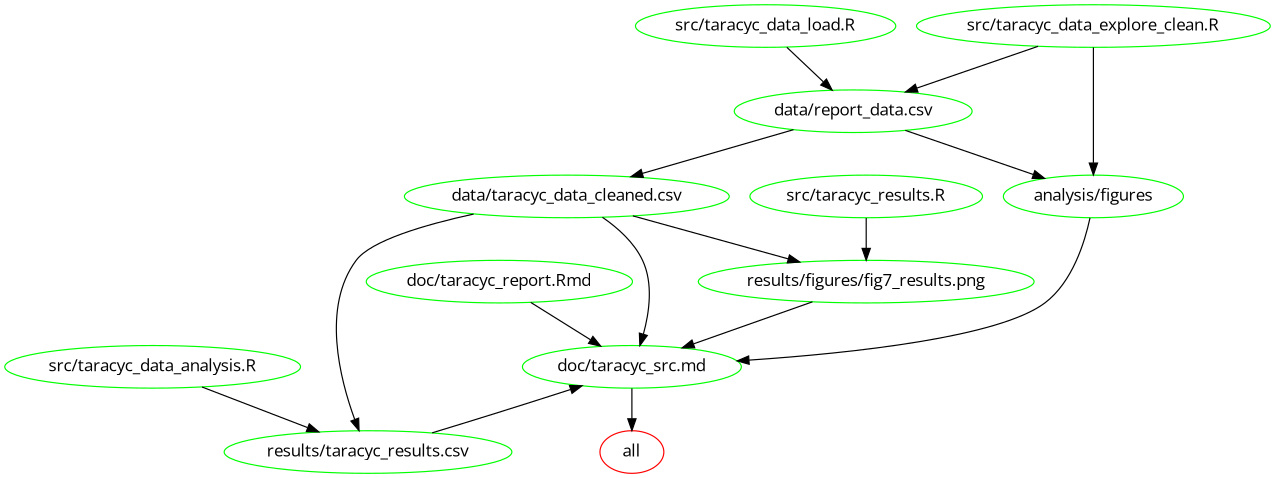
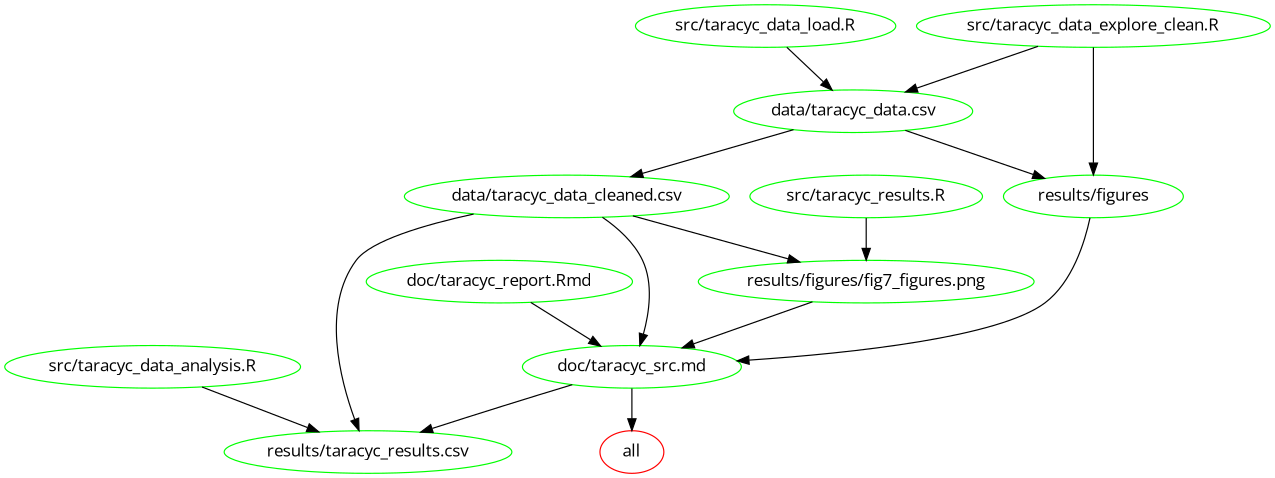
  digraph {
    fontname="Open Sans"
    node [color=green fontname="Open Sans"]
    edge [fontname="Open Sans"]
    n1 [color=red label=all]
-   n2 [label="data/report_data.csv"]
+   n2 [label="data/taracyc_data.csv"]
    n3 [label="data/taracyc_data_cleaned.csv"]
-   n4 [label="analysis/figures"]
+   n4 [label="results/figures"]
    n5 [label="doc/taracyc_src.md"]
-   n6 [label="results/figures/fig7_results.png"]
+   n6 [label="results/figures/fig7_figures.png"]
    n7 [label="results/taracyc_results.csv"]
    n8 [label="doc/taracyc_report.Rmd"]
    n9 [label="src/taracyc_data_analysis.R"]
    n10 [label="src/taracyc_data_explore_clean.R"]
    n11 [label="src/taracyc_data_load.R"]
    n12 [label="src/taracyc_results.R"]
    n2 -> n3
    n2 -> n4
    n3 -> n5
    n3 -> n6
    n3 -> n7
    n4 -> n5
    n5 -> n1
    n6 -> n5
-   n7 -> n5
+   n5 -> n7
    n8 -> n5
    n9 -> n7
    n10 -> n2
    n10 -> n4
    n11 -> n2
    n12 -> n6
  }
